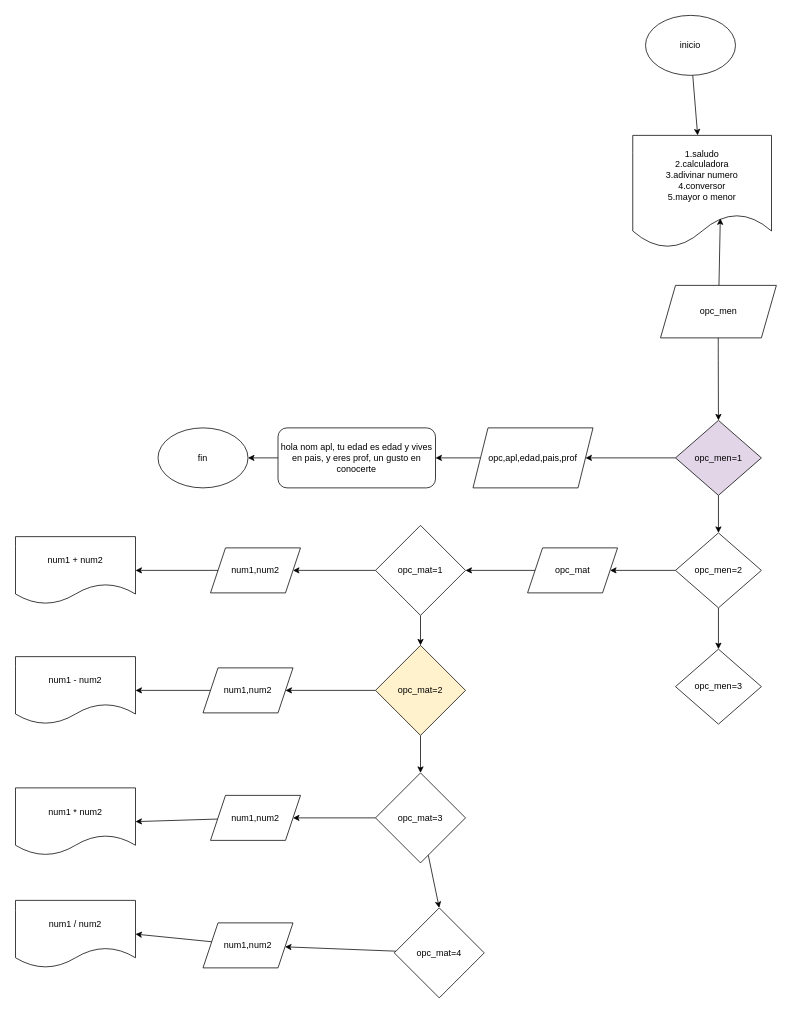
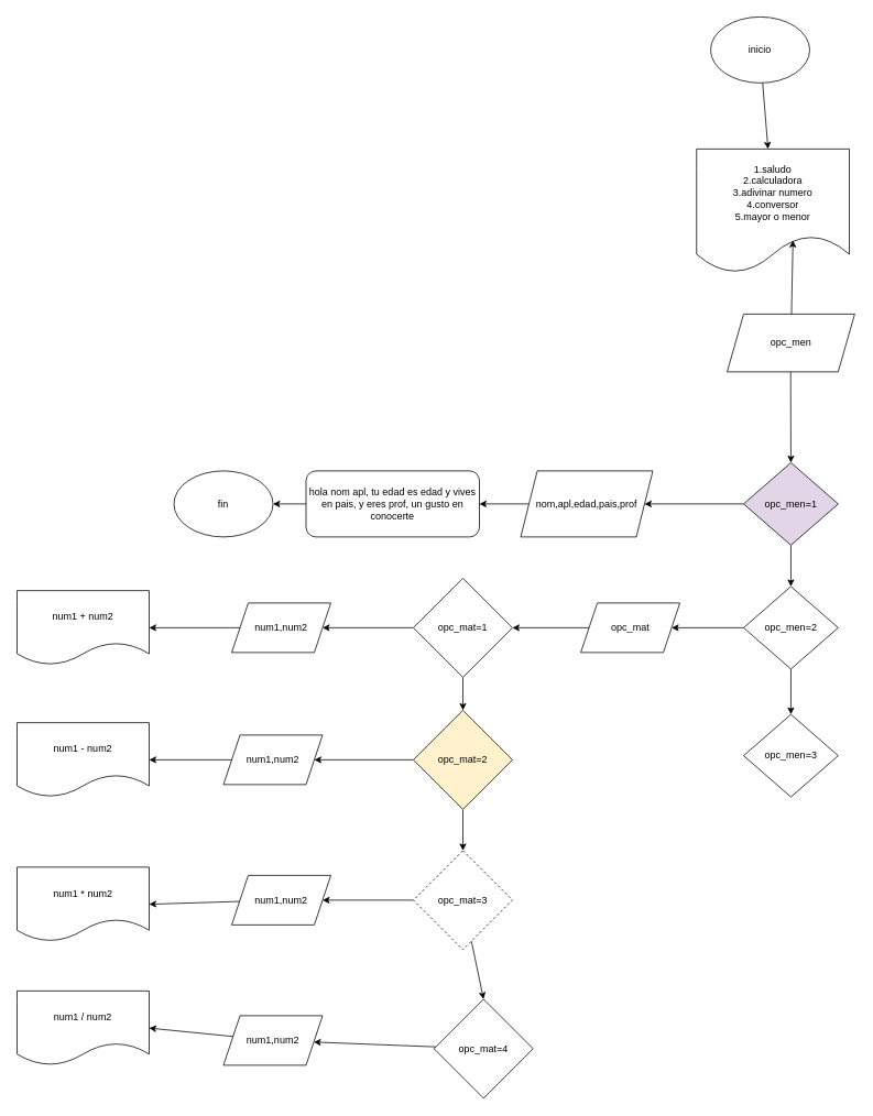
  <mxCell id="0" />
  <mxCell id="1" parent="0" />
  <mxCell id="2" value="" style="edgeStyle=none;html=1;" edge="1" parent="1" source="3" target="5"><mxGeometry relative="1" as="geometry" /></mxCell>
  <mxCell id="3" value="inicio" style="ellipse;whiteSpace=wrap;html=1;" vertex="1" parent="1"><mxGeometry x="860" y="20" width="120" height="80" as="geometry" /></mxCell>
  <mxCell id="4" style="edgeStyle=none;html=1;entryX=0.5;entryY=0;entryDx=0;entryDy=0;" edge="1" parent="1" target="8"><mxGeometry relative="1" as="geometry"><mxPoint x="957" y="450" as="sourcePoint" /><Array as="points"><mxPoint x="957" y="470" /></Array></mxGeometry></mxCell>
  <mxCell id="5" value="1.saludo&lt;br&gt;2.calculadora&lt;br&gt;3.adivinar numero&lt;br&gt;4.conversor&lt;br&gt;5.mayor o menor&lt;br&gt;" style="shape=document;whiteSpace=wrap;html=1;boundedLbl=1;" vertex="1" parent="1"><mxGeometry x="843" y="180" width="185" height="150" as="geometry" /></mxCell>
  <mxCell id="6" style="edgeStyle=none;html=1;entryX=1;entryY=0.5;entryDx=0;entryDy=0;" edge="1" parent="1" source="8" target="12"><mxGeometry relative="1" as="geometry"><mxPoint x="820" y="610" as="targetPoint" /></mxGeometry></mxCell>
  <mxCell id="7" style="edgeStyle=none;html=1;" edge="1" parent="1" source="8"><mxGeometry relative="1" as="geometry"><mxPoint x="957.25" y="710" as="targetPoint" /></mxGeometry></mxCell>
  <mxCell id="8" value="opc_men=1" style="rhombus;whiteSpace=wrap;html=1;fillColor=#e1d5e7;" vertex="1" parent="1"><mxGeometry x="900" y="560" width="114.5" height="100" as="geometry" /></mxCell>
  <mxCell id="9" style="edgeStyle=none;html=1;entryX=0.631;entryY=0.738;entryDx=0;entryDy=0;entryPerimeter=0;" edge="1" parent="1" source="10" target="5"><mxGeometry relative="1" as="geometry" /></mxCell>
  <mxCell id="10" value="opc_men" style="shape=parallelogram;perimeter=parallelogramPerimeter;whiteSpace=wrap;html=1;fixedSize=1;" vertex="1" parent="1"><mxGeometry x="880" y="380" width="154.5" height="70" as="geometry" /></mxCell>
  <mxCell id="11" style="edgeStyle=none;html=1;" edge="1" parent="1" source="12" target="14"><mxGeometry relative="1" as="geometry" /></mxCell>
- <mxCell id="12" value="opc,apl,edad,pais,prof" style="shape=parallelogram;perimeter=parallelogramPerimeter;whiteSpace=wrap;html=1;fixedSize=1;" vertex="1" parent="1"><mxGeometry x="630" y="570" width="160" height="80" as="geometry" /></mxCell>
+ <mxCell id="12" value="nom,apl,edad,pais,prof" style="shape=parallelogram;perimeter=parallelogramPerimeter;whiteSpace=wrap;html=1;fixedSize=1;" vertex="1" parent="1"><mxGeometry x="630" y="570" width="160" height="80" as="geometry" /></mxCell>
  <mxCell id="13" style="edgeStyle=none;html=1;" edge="1" parent="1" source="14" target="15"><mxGeometry relative="1" as="geometry" /></mxCell>
  <mxCell id="14" value="hola nom apl, tu edad es edad y vives en pais, y eres prof, un gusto en conocerte" style="rounded=1;whiteSpace=wrap;html=1;" vertex="1" parent="1"><mxGeometry x="370" y="570" width="210" height="80" as="geometry" /></mxCell>
  <mxCell id="15" value="fin" style="ellipse;whiteSpace=wrap;html=1;" vertex="1" parent="1"><mxGeometry x="210" y="570" width="120" height="80" as="geometry" /></mxCell>
  <mxCell id="16" value="" style="edgeStyle=none;html=1;" edge="1" parent="1" source="18" target="20"><mxGeometry relative="1" as="geometry" /></mxCell>
  <mxCell id="17" style="edgeStyle=none;html=1;entryX=0.5;entryY=0;entryDx=0;entryDy=0;" edge="1" parent="1" source="18" target="44"><mxGeometry relative="1" as="geometry" /></mxCell>
  <mxCell id="18" value="opc_men=2" style="rhombus;whiteSpace=wrap;html=1;" vertex="1" parent="1"><mxGeometry x="900" y="710" width="114.5" height="100" as="geometry" /></mxCell>
  <mxCell id="19" value="" style="edgeStyle=none;html=1;" edge="1" parent="1" source="20" target="23"><mxGeometry relative="1" as="geometry" /></mxCell>
  <mxCell id="20" value="opc_mat" style="shape=parallelogram;perimeter=parallelogramPerimeter;whiteSpace=wrap;html=1;fixedSize=1;" vertex="1" parent="1"><mxGeometry x="702.75" y="730" width="120" height="60" as="geometry" /></mxCell>
  <mxCell id="21" value="" style="edgeStyle=none;html=1;" edge="1" parent="1" source="23" target="26"><mxGeometry relative="1" as="geometry" /></mxCell>
  <mxCell id="22" value="" style="edgeStyle=none;html=1;" edge="1" parent="1" source="23" target="33"><mxGeometry relative="1" as="geometry" /></mxCell>
  <mxCell id="23" value="opc_mat=1" style="rhombus;whiteSpace=wrap;html=1;" vertex="1" parent="1"><mxGeometry x="500" y="700" width="120" height="120" as="geometry" /></mxCell>
  <mxCell id="24" style="edgeStyle=none;html=1;entryX=0.5;entryY=0;entryDx=0;entryDy=0;" edge="1" parent="1" source="26" target="29"><mxGeometry relative="1" as="geometry" /></mxCell>
  <mxCell id="25" style="edgeStyle=none;html=1;entryX=1;entryY=0.5;entryDx=0;entryDy=0;" edge="1" parent="1" source="26" target="35"><mxGeometry relative="1" as="geometry" /></mxCell>
  <mxCell id="26" value="opc_mat=2" style="rhombus;whiteSpace=wrap;html=1;fillColor=#fff2cc;" vertex="1" parent="1"><mxGeometry x="500" y="860" width="120" height="120" as="geometry" /></mxCell>
  <mxCell id="27" style="edgeStyle=none;html=1;entryX=0.5;entryY=0;entryDx=0;entryDy=0;" edge="1" parent="1" source="29" target="31"><mxGeometry relative="1" as="geometry" /></mxCell>
  <mxCell id="28" style="edgeStyle=none;html=1;entryX=1;entryY=0.5;entryDx=0;entryDy=0;" edge="1" parent="1" source="29" target="37"><mxGeometry relative="1" as="geometry" /></mxCell>
- <mxCell id="29" value="opc_mat=3" style="rhombus;whiteSpace=wrap;html=1;" vertex="1" parent="1"><mxGeometry x="500" y="1030" width="120" height="120" as="geometry" /></mxCell>
+ <mxCell id="29" value="opc_mat=3" style="rhombus;whiteSpace=wrap;html=1;dashed=1;" vertex="1" parent="1"><mxGeometry x="500" y="1030" width="120" height="120" as="geometry" /></mxCell>
  <mxCell id="30" style="edgeStyle=none;html=1;" edge="1" parent="1" source="31" target="39"><mxGeometry relative="1" as="geometry" /></mxCell>
  <mxCell id="31" value="opc_mat=4" style="rhombus;whiteSpace=wrap;html=1;" vertex="1" parent="1"><mxGeometry x="525" y="1210" width="120" height="120" as="geometry" /></mxCell>
  <mxCell id="32" style="edgeStyle=none;html=1;entryX=1;entryY=0.5;entryDx=0;entryDy=0;" edge="1" parent="1" source="33" target="40"><mxGeometry relative="1" as="geometry" /></mxCell>
  <mxCell id="33" value="num1,num2" style="shape=parallelogram;perimeter=parallelogramPerimeter;whiteSpace=wrap;html=1;fixedSize=1;" vertex="1" parent="1"><mxGeometry x="280" y="730" width="120" height="60" as="geometry" /></mxCell>
  <mxCell id="34" style="edgeStyle=none;html=1;entryX=1;entryY=0.5;entryDx=0;entryDy=0;" edge="1" parent="1" source="35" target="41"><mxGeometry relative="1" as="geometry" /></mxCell>
  <mxCell id="35" value="num1,num2" style="shape=parallelogram;perimeter=parallelogramPerimeter;whiteSpace=wrap;html=1;fixedSize=1;" vertex="1" parent="1"><mxGeometry x="270" y="890" width="120" height="60" as="geometry" /></mxCell>
  <mxCell id="36" style="edgeStyle=none;html=1;entryX=1;entryY=0.5;entryDx=0;entryDy=0;" edge="1" parent="1" source="37" target="42"><mxGeometry relative="1" as="geometry" /></mxCell>
  <mxCell id="37" value="num1,num2" style="shape=parallelogram;perimeter=parallelogramPerimeter;whiteSpace=wrap;html=1;fixedSize=1;" vertex="1" parent="1"><mxGeometry x="280" y="1060" width="120" height="60" as="geometry" /></mxCell>
  <mxCell id="38" style="edgeStyle=none;html=1;entryX=1;entryY=0.5;entryDx=0;entryDy=0;" edge="1" parent="1" source="39" target="43"><mxGeometry relative="1" as="geometry" /></mxCell>
  <mxCell id="39" value="num1,num2" style="shape=parallelogram;perimeter=parallelogramPerimeter;whiteSpace=wrap;html=1;fixedSize=1;" vertex="1" parent="1"><mxGeometry x="270" y="1230" width="120" height="60" as="geometry" /></mxCell>
  <mxCell id="40" value="num1 + num2" style="shape=document;whiteSpace=wrap;html=1;boundedLbl=1;" vertex="1" parent="1"><mxGeometry x="20" y="715" width="160" height="90" as="geometry" /></mxCell>
  <mxCell id="41" value="num1 - num2" style="shape=document;whiteSpace=wrap;html=1;boundedLbl=1;" vertex="1" parent="1"><mxGeometry x="20" y="875" width="160" height="90" as="geometry" /></mxCell>
  <mxCell id="42" value="num1 * num2" style="shape=document;whiteSpace=wrap;html=1;boundedLbl=1;" vertex="1" parent="1"><mxGeometry x="20" y="1050" width="160" height="90" as="geometry" /></mxCell>
  <mxCell id="43" value="num1 / num2" style="shape=document;whiteSpace=wrap;html=1;boundedLbl=1;" vertex="1" parent="1"><mxGeometry x="20" y="1200" width="160" height="90" as="geometry" /></mxCell>
  <mxCell id="44" value="opc_men=3" style="rhombus;whiteSpace=wrap;html=1;" vertex="1" parent="1"><mxGeometry x="900" y="865" width="114.5" height="100" as="geometry" /></mxCell>
